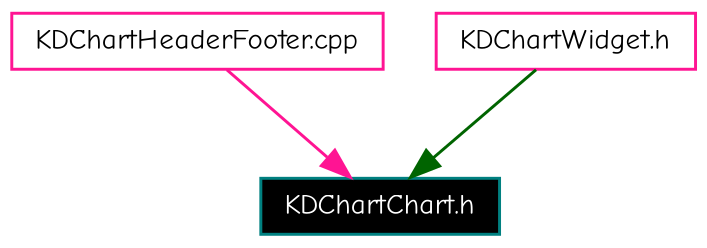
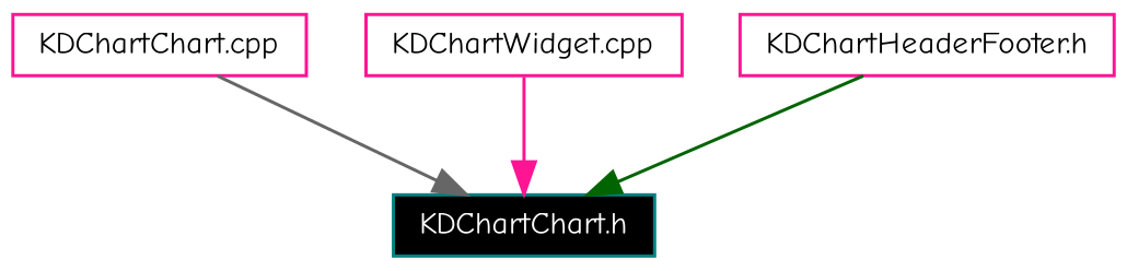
  digraph {
    fontname="Comic Neue"
    node [color=deeppink fontname="Comic Neue" fontsize=10 shape=record]
    edge [fontname="Comic Neue" fontsize=10 labelfontname=Helvetica labelfontsize=10 style=solid]
    n1 [color=teal fillcolor=black fontcolor=white height=0.2 label="KDChartChart.h" style=filled width=0.4]
-   n3 [height=0.2 label="KDChartHeaderFooter.cpp" width=0.4]
-   n4 [height=0.2 label="KDChartWidget.h" width=0.4]
+   n2 [height=0.2 label="KDChartChart.cpp" width=0.4]
+   n3 [height=0.2 label="KDChartWidget.cpp" width=0.4]
+   n4 [height=0.2 label="KDChartHeaderFooter.h" width=0.4]
+   n2 -> n1 [color=gray40]
    n3 -> n1 [color=deeppink]
    n4 -> n1 [color=darkgreen]
  }
